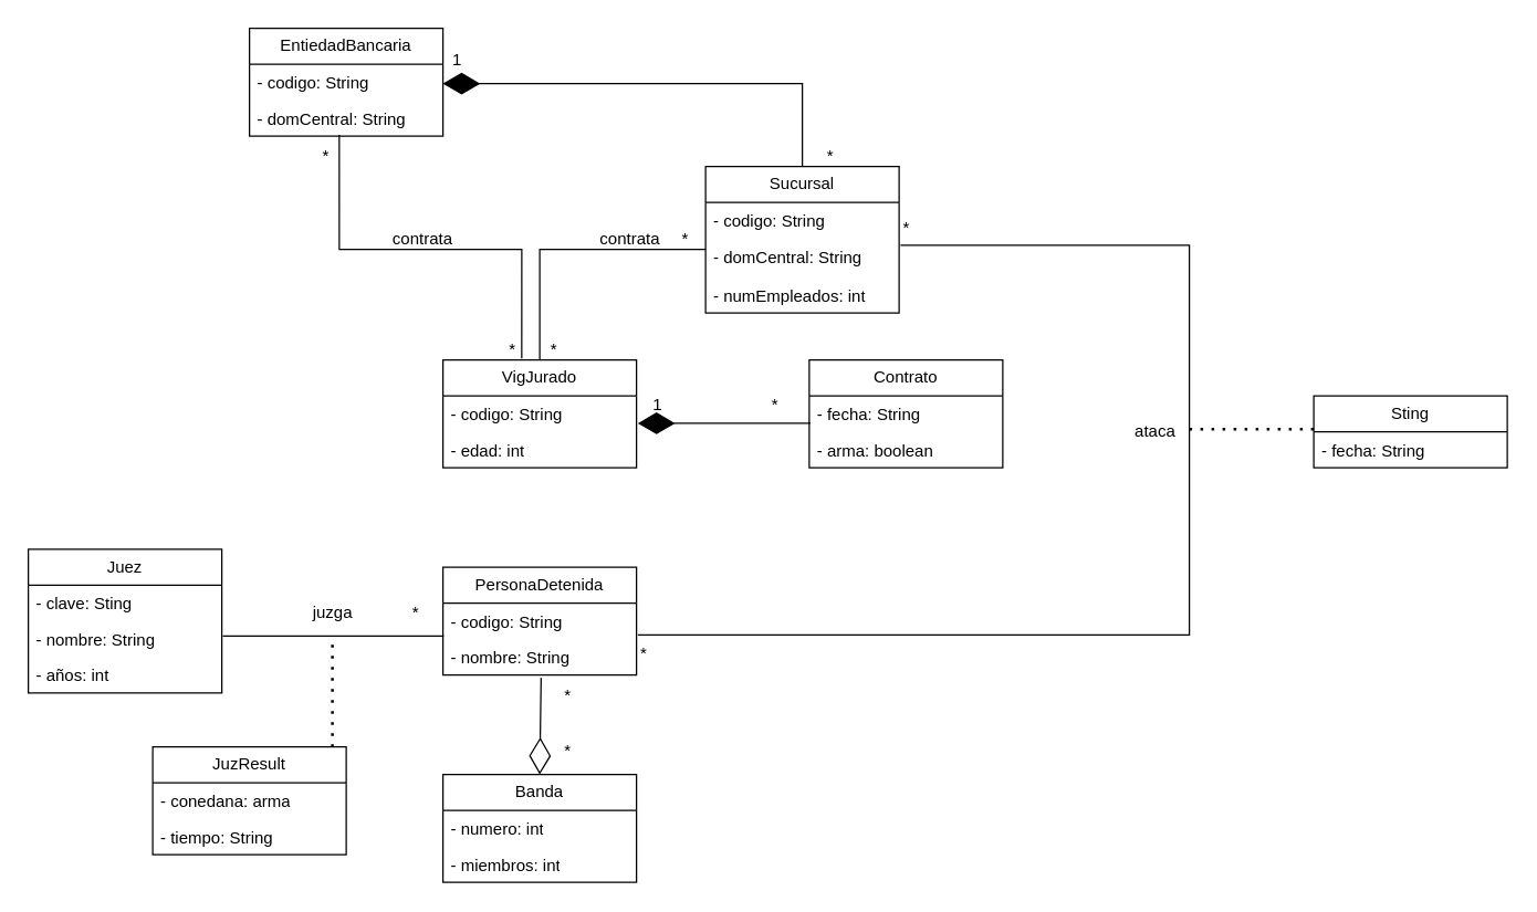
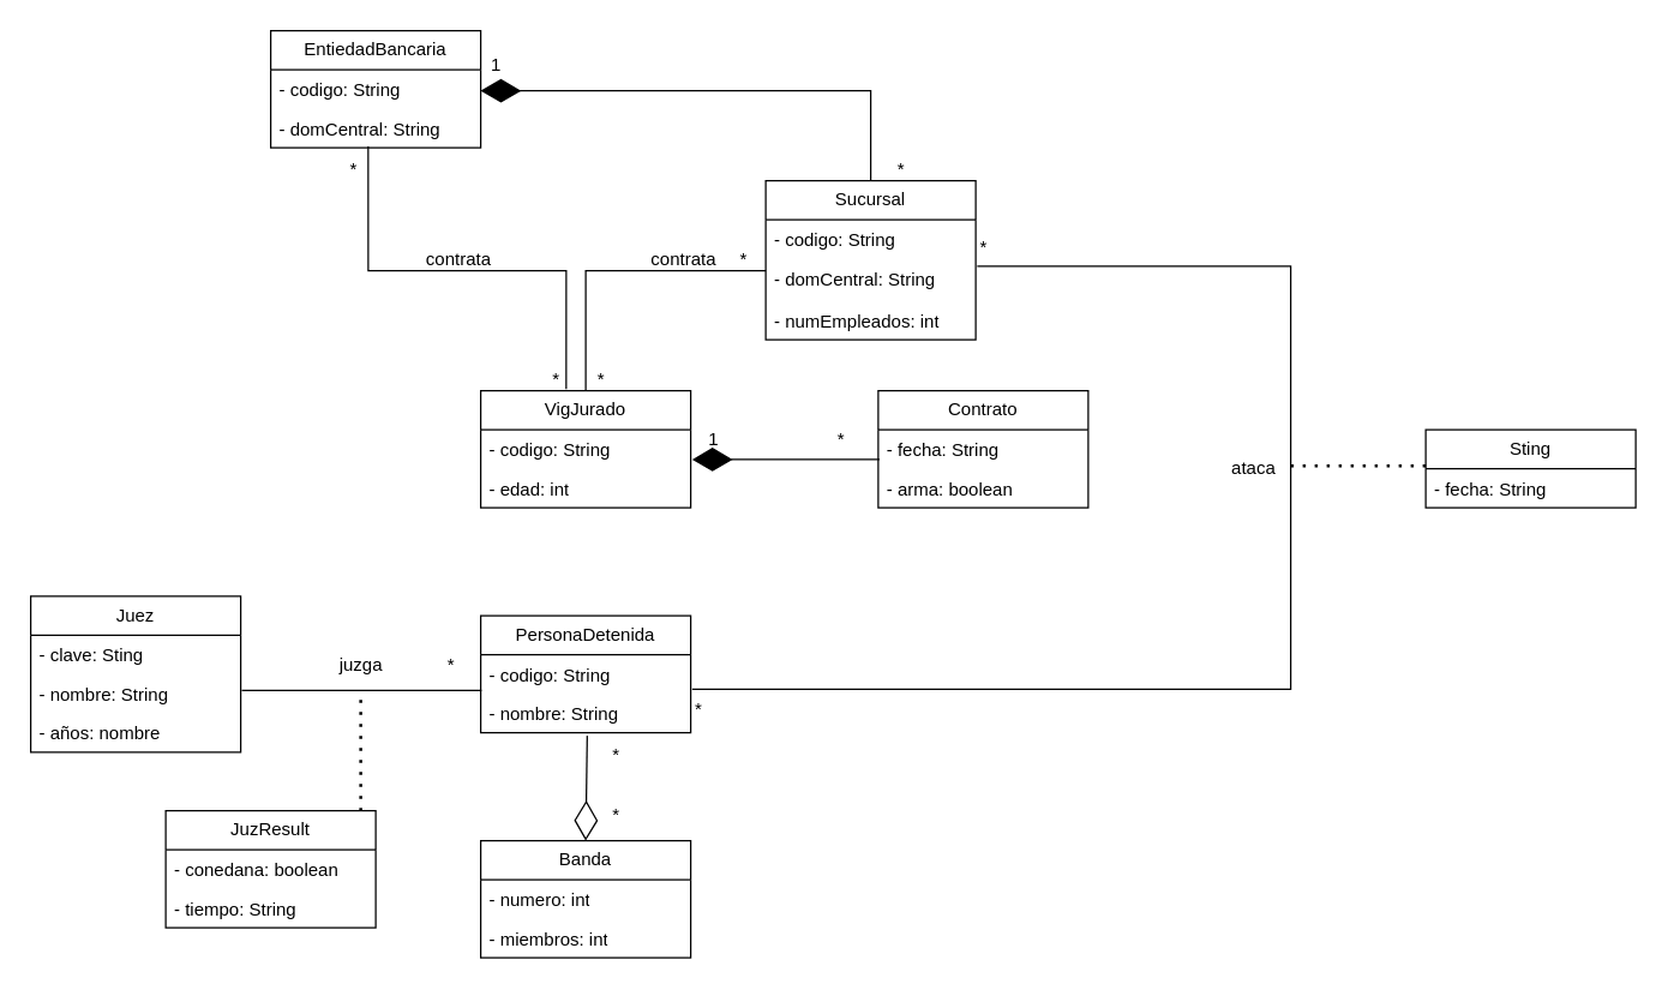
  <mxCell id="0" />
  <mxCell id="1" parent="0" />
  <mxCell id="2" value="EntiedadBancaria" style="swimlane;fontStyle=0;childLayout=stackLayout;horizontal=1;startSize=26;fillColor=none;horizontalStack=0;resizeParent=1;resizeParentMax=0;resizeLast=0;collapsible=1;marginBottom=0;whiteSpace=wrap;html=1;" vertex="1" parent="1"><mxGeometry x="180" y="20" width="140" height="78" as="geometry" /></mxCell>
  <mxCell id="3" value="- codigo: String" style="text;strokeColor=none;fillColor=none;align=left;verticalAlign=top;spacingLeft=4;spacingRight=4;overflow=hidden;rotatable=0;points=[[0,0.5],[1,0.5]];portConstraint=eastwest;whiteSpace=wrap;html=1;" vertex="1" parent="2"><mxGeometry y="26" width="140" height="26" as="geometry" /></mxCell>
  <mxCell id="4" value="- domCentral: String" style="text;strokeColor=none;fillColor=none;align=left;verticalAlign=top;spacingLeft=4;spacingRight=4;overflow=hidden;rotatable=0;points=[[0,0.5],[1,0.5]];portConstraint=eastwest;whiteSpace=wrap;html=1;" vertex="1" parent="2"><mxGeometry y="52" width="140" height="26" as="geometry" /></mxCell>
  <mxCell id="5" value="Sucursal" style="swimlane;fontStyle=0;childLayout=stackLayout;horizontal=1;startSize=26;fillColor=none;horizontalStack=0;resizeParent=1;resizeParentMax=0;resizeLast=0;collapsible=1;marginBottom=0;whiteSpace=wrap;html=1;" vertex="1" parent="1"><mxGeometry x="510" y="120" width="140" height="106" as="geometry" /></mxCell>
  <mxCell id="6" value="- codigo: String" style="text;strokeColor=none;fillColor=none;align=left;verticalAlign=top;spacingLeft=4;spacingRight=4;overflow=hidden;rotatable=0;points=[[0,0.5],[1,0.5]];portConstraint=eastwest;whiteSpace=wrap;html=1;" vertex="1" parent="5"><mxGeometry y="26" width="140" height="26" as="geometry" /></mxCell>
  <mxCell id="7" value="- domCentral: String" style="text;strokeColor=none;fillColor=none;align=left;verticalAlign=top;spacingLeft=4;spacingRight=4;overflow=hidden;rotatable=0;points=[[0,0.5],[1,0.5]];portConstraint=eastwest;whiteSpace=wrap;html=1;" vertex="1" parent="5"><mxGeometry y="52" width="140" height="28" as="geometry" /></mxCell>
  <mxCell id="8" value="- numEmpleados: int" style="text;strokeColor=none;fillColor=none;align=left;verticalAlign=top;spacingLeft=4;spacingRight=4;overflow=hidden;rotatable=0;points=[[0,0.5],[1,0.5]];portConstraint=eastwest;whiteSpace=wrap;html=1;" vertex="1" parent="5"><mxGeometry y="80" width="140" height="26" as="geometry" /></mxCell>
  <mxCell id="9" value="VigJurado" style="swimlane;fontStyle=0;childLayout=stackLayout;horizontal=1;startSize=26;fillColor=none;horizontalStack=0;resizeParent=1;resizeParentMax=0;resizeLast=0;collapsible=1;marginBottom=0;whiteSpace=wrap;html=1;" vertex="1" parent="1"><mxGeometry x="320" y="260" width="140" height="78" as="geometry" /></mxCell>
  <mxCell id="10" value="- codigo: String" style="text;strokeColor=none;fillColor=none;align=left;verticalAlign=top;spacingLeft=4;spacingRight=4;overflow=hidden;rotatable=0;points=[[0,0.5],[1,0.5]];portConstraint=eastwest;whiteSpace=wrap;html=1;" vertex="1" parent="9"><mxGeometry y="26" width="140" height="26" as="geometry" /></mxCell>
  <mxCell id="11" value="- edad: int" style="text;strokeColor=none;fillColor=none;align=left;verticalAlign=top;spacingLeft=4;spacingRight=4;overflow=hidden;rotatable=0;points=[[0,0.5],[1,0.5]];portConstraint=eastwest;whiteSpace=wrap;html=1;" vertex="1" parent="9"><mxGeometry y="52" width="140" height="26" as="geometry" /></mxCell>
  <mxCell id="12" value="" style="endArrow=none;html=1;rounded=0;entryX=0;entryY=0.286;entryDx=0;entryDy=0;entryPerimeter=0;" edge="1" parent="1" target="7"><mxGeometry width="50" height="50" relative="1" as="geometry"><mxPoint y="260" as="sourcePoint" x="390" /><mxPoint x="710" y="300" as="targetPoint" /><Array as="points"><mxPoint y="180" x="390" /></Array></mxGeometry></mxCell>
  <mxCell id="13" value="" style="endArrow=none;html=1;rounded=0;entryX=0.464;entryY=0.962;entryDx=0;entryDy=0;entryPerimeter=0;exitX=0.407;exitY=-0.013;exitDx=0;exitDy=0;exitPerimeter=0;" edge="1" parent="1" source="9" target="4"><mxGeometry width="50" height="50" relative="1" as="geometry"><mxPoint x="400" y="250" as="sourcePoint" /><mxPoint x="450" y="200" as="targetPoint" /><Array as="points"><mxPoint x="377" y="180" /><mxPoint x="245" y="180" /></Array></mxGeometry></mxCell>
  <mxCell id="14" value="contrata" style="text;html=1;align=center;verticalAlign=middle;resizable=0;points=[];autosize=1;strokeColor=none;fillColor=none;" vertex="1" parent="1"><mxGeometry x="420" y="158" width="70" height="30" as="geometry" /></mxCell>
  <mxCell id="15" value="contrata" style="text;html=1;align=center;verticalAlign=middle;resizable=0;points=[];autosize=1;strokeColor=none;fillColor=none;" vertex="1" parent="1"><mxGeometry x="270" y="158" width="70" height="30" as="geometry" /></mxCell>
  <mxCell id="16" value="1" style="text;html=1;align=center;verticalAlign=middle;resizable=0;points=[];autosize=1;strokeColor=none;fillColor=none;" vertex="1" parent="1"><mxGeometry x="315" y="28" width="30" height="30" as="geometry" /></mxCell>
  <mxCell id="17" value="*" style="text;html=1;align=center;verticalAlign=middle;resizable=0;points=[];autosize=1;strokeColor=none;fillColor=none;" vertex="1" parent="1"><mxGeometry x="585" y="98" width="30" height="30" as="geometry" /></mxCell>
  <mxCell id="18" value="*" style="text;html=1;align=center;verticalAlign=middle;resizable=0;points=[];autosize=1;strokeColor=none;fillColor=none;" vertex="1" parent="1"><mxGeometry x="385" y="238" width="30" height="30" as="geometry" /></mxCell>
  <mxCell id="19" value="*" style="text;html=1;align=center;verticalAlign=middle;resizable=0;points=[];autosize=1;strokeColor=none;fillColor=none;" vertex="1" parent="1"><mxGeometry x="480" y="158" width="30" height="30" as="geometry" /></mxCell>
  <mxCell id="20" value="*" style="text;html=1;align=center;verticalAlign=middle;resizable=0;points=[];autosize=1;strokeColor=none;fillColor=none;" vertex="1" parent="1"><mxGeometry x="220" y="98" width="30" height="30" as="geometry" /></mxCell>
  <mxCell id="21" value="*" style="text;html=1;align=center;verticalAlign=middle;resizable=0;points=[];autosize=1;strokeColor=none;fillColor=none;" vertex="1" parent="1"><mxGeometry x="355" y="238" width="30" height="30" as="geometry" /></mxCell>
  <mxCell id="22" value="Contrato" style="swimlane;fontStyle=0;childLayout=stackLayout;horizontal=1;startSize=26;fillColor=none;horizontalStack=0;resizeParent=1;resizeParentMax=0;resizeLast=0;collapsible=1;marginBottom=0;whiteSpace=wrap;html=1;" vertex="1" parent="1"><mxGeometry x="585" y="260" width="140" height="78" as="geometry" /></mxCell>
  <mxCell id="23" value="- fecha: String" style="text;strokeColor=none;fillColor=none;align=left;verticalAlign=top;spacingLeft=4;spacingRight=4;overflow=hidden;rotatable=0;points=[[0,0.5],[1,0.5]];portConstraint=eastwest;whiteSpace=wrap;html=1;" vertex="1" parent="22"><mxGeometry y="26" width="140" height="26" as="geometry" /></mxCell>
  <mxCell id="24" value="- arma: boolean" style="text;strokeColor=none;fillColor=none;align=left;verticalAlign=top;spacingLeft=4;spacingRight=4;overflow=hidden;rotatable=0;points=[[0,0.5],[1,0.5]];portConstraint=eastwest;whiteSpace=wrap;html=1;" vertex="1" parent="22"><mxGeometry y="52" width="140" height="26" as="geometry" /></mxCell>
  <mxCell id="25" value="" style="endArrow=diamondThin;endFill=1;endSize=24;html=1;rounded=0;entryX=1.007;entryY=0.764;entryDx=0;entryDy=0;exitX=0.006;exitY=0.762;exitDx=0;exitDy=0;exitPerimeter=0;entryPerimeter=0;" edge="1" parent="1" source="23" target="10"><mxGeometry width="160" relative="1" as="geometry"><mxPoint x="570" y="230" as="sourcePoint" /><mxPoint x="730" y="230" as="targetPoint" /><Array as="points" /></mxGeometry></mxCell>
  <mxCell id="26" value="*" style="text;html=1;align=center;verticalAlign=middle;resizable=0;points=[];autosize=1;strokeColor=none;fillColor=none;" vertex="1" parent="1"><mxGeometry x="545" y="278" width="30" height="30" as="geometry" /></mxCell>
  <mxCell id="27" value="1" style="text;html=1;align=center;verticalAlign=middle;resizable=0;points=[];autosize=1;strokeColor=none;fillColor=none;" vertex="1" parent="1"><mxGeometry x="460" y="278" width="30" height="30" as="geometry" /></mxCell>
  <mxCell id="28" value="PersonaDetenida" style="swimlane;fontStyle=0;childLayout=stackLayout;horizontal=1;startSize=26;fillColor=none;horizontalStack=0;resizeParent=1;resizeParentMax=0;resizeLast=0;collapsible=1;marginBottom=0;whiteSpace=wrap;html=1;" vertex="1" parent="1"><mxGeometry x="320" y="410" width="140" height="78" as="geometry" /></mxCell>
  <mxCell id="29" value="- codigo: String" style="text;strokeColor=none;fillColor=none;align=left;verticalAlign=top;spacingLeft=4;spacingRight=4;overflow=hidden;rotatable=0;points=[[0,0.5],[1,0.5]];portConstraint=eastwest;whiteSpace=wrap;html=1;" vertex="1" parent="28"><mxGeometry y="26" width="140" height="26" as="geometry" /></mxCell>
  <mxCell id="30" value="- nombre: String" style="text;strokeColor=none;fillColor=none;align=left;verticalAlign=top;spacingLeft=4;spacingRight=4;overflow=hidden;rotatable=0;points=[[0,0.5],[1,0.5]];portConstraint=eastwest;whiteSpace=wrap;html=1;" vertex="1" parent="28"><mxGeometry y="52" width="140" height="26" as="geometry" /></mxCell>
  <mxCell id="31" value="Banda" style="swimlane;fontStyle=0;childLayout=stackLayout;horizontal=1;startSize=26;fillColor=none;horizontalStack=0;resizeParent=1;resizeParentMax=0;resizeLast=0;collapsible=1;marginBottom=0;whiteSpace=wrap;html=1;" vertex="1" parent="1"><mxGeometry x="320" y="560" width="140" height="78" as="geometry" /></mxCell>
  <mxCell id="32" value="- numero: int" style="text;strokeColor=none;fillColor=none;align=left;verticalAlign=top;spacingLeft=4;spacingRight=4;overflow=hidden;rotatable=0;points=[[0,0.5],[1,0.5]];portConstraint=eastwest;whiteSpace=wrap;html=1;" vertex="1" parent="31"><mxGeometry y="26" width="140" height="26" as="geometry" /></mxCell>
  <mxCell id="33" value="- miembros: int" style="text;strokeColor=none;fillColor=none;align=left;verticalAlign=top;spacingLeft=4;spacingRight=4;overflow=hidden;rotatable=0;points=[[0,0.5],[1,0.5]];portConstraint=eastwest;whiteSpace=wrap;html=1;" vertex="1" parent="31"><mxGeometry y="52" width="140" height="26" as="geometry" /></mxCell>
  <mxCell id="34" value="" style="endArrow=diamondThin;endFill=0;endSize=24;html=1;rounded=0;entryX=0.5;entryY=0;entryDx=0;entryDy=0;exitX=0.507;exitY=1.077;exitDx=0;exitDy=0;exitPerimeter=0;" edge="1" parent="1" source="30" target="31"><mxGeometry width="160" relative="1" as="geometry"><mxPoint x="550" y="510" as="sourcePoint" /><mxPoint x="710" y="510" as="targetPoint" /></mxGeometry></mxCell>
  <mxCell id="35" value="" style="endArrow=none;html=1;rounded=0;exitX=1.007;exitY=0.885;exitDx=0;exitDy=0;exitPerimeter=0;entryX=1.007;entryY=0.179;entryDx=0;entryDy=0;entryPerimeter=0;" edge="1" parent="1" source="29" target="7"><mxGeometry width="50" height="50" relative="1" as="geometry"><mxPoint x="630" y="380" as="sourcePoint" /><mxPoint x="680" y="330" as="targetPoint" /><Array as="points"><mxPoint x="860" y="459" /><mxPoint x="860" y="177" /></Array></mxGeometry></mxCell>
  <mxCell id="36" value="" style="endArrow=none;dashed=1;html=1;dashPattern=1 3;strokeWidth=2;rounded=0;" edge="1" parent="1"><mxGeometry width="50" height="50" relative="1" as="geometry"><mxPoint x="950" y="310" as="sourcePoint" /><mxPoint x="860" y="310" as="targetPoint" /></mxGeometry></mxCell>
  <mxCell id="37" value="Sting" style="swimlane;fontStyle=0;childLayout=stackLayout;horizontal=1;startSize=26;fillColor=none;horizontalStack=0;resizeParent=1;resizeParentMax=0;resizeLast=0;collapsible=1;marginBottom=0;whiteSpace=wrap;html=1;" vertex="1" parent="1"><mxGeometry x="950" y="286" width="140" height="52" as="geometry" /></mxCell>
  <mxCell id="38" value="- fecha: String" style="text;strokeColor=none;fillColor=none;align=left;verticalAlign=top;spacingLeft=4;spacingRight=4;overflow=hidden;rotatable=0;points=[[0,0.5],[1,0.5]];portConstraint=eastwest;whiteSpace=wrap;html=1;" vertex="1" parent="37"><mxGeometry y="26" width="140" height="26" as="geometry" /></mxCell>
  <mxCell id="39" value="*" style="text;html=1;align=center;verticalAlign=middle;resizable=0;points=[];autosize=1;strokeColor=none;fillColor=none;" vertex="1" parent="1"><mxGeometry x="450" y="458" width="30" height="30" as="geometry" /></mxCell>
  <mxCell id="40" value="*" style="text;html=1;align=center;verticalAlign=middle;resizable=0;points=[];autosize=1;strokeColor=none;fillColor=none;" vertex="1" parent="1"><mxGeometry x="640" y="150" width="30" height="30" as="geometry" /></mxCell>
  <mxCell id="41" value="Juez" style="swimlane;fontStyle=0;childLayout=stackLayout;horizontal=1;startSize=26;fillColor=none;horizontalStack=0;resizeParent=1;resizeParentMax=0;resizeLast=0;collapsible=1;marginBottom=0;whiteSpace=wrap;html=1;" vertex="1" parent="1"><mxGeometry x="20" y="397" width="140" height="104" as="geometry" /></mxCell>
  <mxCell id="42" value="- clave: Sting" style="text;strokeColor=none;fillColor=none;align=left;verticalAlign=top;spacingLeft=4;spacingRight=4;overflow=hidden;rotatable=0;points=[[0,0.5],[1,0.5]];portConstraint=eastwest;whiteSpace=wrap;html=1;" vertex="1" parent="41"><mxGeometry y="26" width="140" height="26" as="geometry" /></mxCell>
  <mxCell id="43" value="- nombre: String" style="text;strokeColor=none;fillColor=none;align=left;verticalAlign=top;spacingLeft=4;spacingRight=4;overflow=hidden;rotatable=0;points=[[0,0.5],[1,0.5]];portConstraint=eastwest;whiteSpace=wrap;html=1;" vertex="1" parent="41"><mxGeometry y="52" width="140" height="26" as="geometry" /></mxCell>
- <mxCell id="44" value="- años: int" style="text;strokeColor=none;fillColor=none;align=left;verticalAlign=top;spacingLeft=4;spacingRight=4;overflow=hidden;rotatable=0;points=[[0,0.5],[1,0.5]];portConstraint=eastwest;whiteSpace=wrap;html=1;" vertex="1" parent="41"><mxGeometry y="78" width="140" height="26" as="geometry" /></mxCell>
+ <mxCell id="44" value="- años: nombre" style="text;strokeColor=none;fillColor=none;align=left;verticalAlign=top;spacingLeft=4;spacingRight=4;overflow=hidden;rotatable=0;points=[[0,0.5],[1,0.5]];portConstraint=eastwest;whiteSpace=wrap;html=1;" vertex="1" parent="41"><mxGeometry y="78" width="140" height="26" as="geometry" /></mxCell>
  <mxCell id="45" value="" style="endArrow=none;html=1;rounded=0;entryX=0.004;entryY=0.912;entryDx=0;entryDy=0;entryPerimeter=0;exitX=1.005;exitY=0.419;exitDx=0;exitDy=0;exitPerimeter=0;" edge="1" parent="1" source="43" target="29"><mxGeometry width="50" height="50" relative="1" as="geometry"><mxPoint x="170" y="458" as="sourcePoint" /><mxPoint x="220" y="408" as="targetPoint" /></mxGeometry></mxCell>
  <mxCell id="46" value="" style="endArrow=none;dashed=1;html=1;dashPattern=1 3;strokeWidth=2;rounded=0;" edge="1" parent="1"><mxGeometry width="50" height="50" relative="1" as="geometry"><mxPoint x="240" y="540" as="sourcePoint" /><mxPoint x="240" y="460" as="targetPoint" /></mxGeometry></mxCell>
  <mxCell id="47" value="juzga" style="text;html=1;align=center;verticalAlign=middle;resizable=0;points=[];autosize=1;strokeColor=none;fillColor=none;" vertex="1" parent="1"><mxGeometry x="215" y="428" width="50" height="30" as="geometry" /></mxCell>
  <mxCell id="48" value="JuzResult" style="swimlane;fontStyle=0;childLayout=stackLayout;horizontal=1;startSize=26;fillColor=none;horizontalStack=0;resizeParent=1;resizeParentMax=0;resizeLast=0;collapsible=1;marginBottom=0;whiteSpace=wrap;html=1;" vertex="1" parent="1"><mxGeometry x="110" y="540" width="140" height="78" as="geometry" /></mxCell>
- <mxCell id="49" value="- conedana: arma" style="text;strokeColor=none;fillColor=none;align=left;verticalAlign=top;spacingLeft=4;spacingRight=4;overflow=hidden;rotatable=0;points=[[0,0.5],[1,0.5]];portConstraint=eastwest;whiteSpace=wrap;html=1;" vertex="1" parent="48"><mxGeometry y="26" width="140" height="26" as="geometry" /></mxCell>
+ <mxCell id="49" value="- conedana: boolean" style="text;strokeColor=none;fillColor=none;align=left;verticalAlign=top;spacingLeft=4;spacingRight=4;overflow=hidden;rotatable=0;points=[[0,0.5],[1,0.5]];portConstraint=eastwest;whiteSpace=wrap;html=1;" vertex="1" parent="48"><mxGeometry y="26" width="140" height="26" as="geometry" /></mxCell>
  <mxCell id="50" value="- tiempo: String" style="text;strokeColor=none;fillColor=none;align=left;verticalAlign=top;spacingLeft=4;spacingRight=4;overflow=hidden;rotatable=0;points=[[0,0.5],[1,0.5]];portConstraint=eastwest;whiteSpace=wrap;html=1;" vertex="1" parent="48"><mxGeometry y="52" width="140" height="26" as="geometry" /></mxCell>
  <mxCell id="51" value="ataca" style="text;html=1;align=center;verticalAlign=middle;resizable=0;points=[];autosize=1;strokeColor=none;fillColor=none;" vertex="1" parent="1"><mxGeometry x="810" y="297" width="50" height="30" as="geometry" /></mxCell>
  <mxCell id="52" value="*" style="text;html=1;align=center;verticalAlign=middle;resizable=0;points=[];autosize=1;strokeColor=none;fillColor=none;" vertex="1" parent="1"><mxGeometry x="285" y="428" width="30" height="30" as="geometry" /></mxCell>
  <mxCell id="53" value="*" style="text;html=1;align=center;verticalAlign=middle;resizable=0;points=[];autosize=1;strokeColor=none;fillColor=none;" vertex="1" parent="1"><mxGeometry x="395" y="528" width="30" height="30" as="geometry" /></mxCell>
  <mxCell id="54" value="*" style="text;html=1;align=center;verticalAlign=middle;resizable=0;points=[];autosize=1;strokeColor=none;fillColor=none;" vertex="1" parent="1"><mxGeometry x="395" y="488" width="30" height="30" as="geometry" /></mxCell>
  <mxCell id="55" value="" style="endArrow=diamondThin;endFill=1;endSize=24;html=1;rounded=0;exitX=0.5;exitY=0;exitDx=0;exitDy=0;" edge="1" parent="1" source="5"><mxGeometry width="160" relative="1" as="geometry"><mxPoint x="420" y="270" as="sourcePoint" /><mxPoint x="320" y="60" as="targetPoint" /><Array as="points"><mxPoint x="580" y="60" /></Array></mxGeometry></mxCell>
